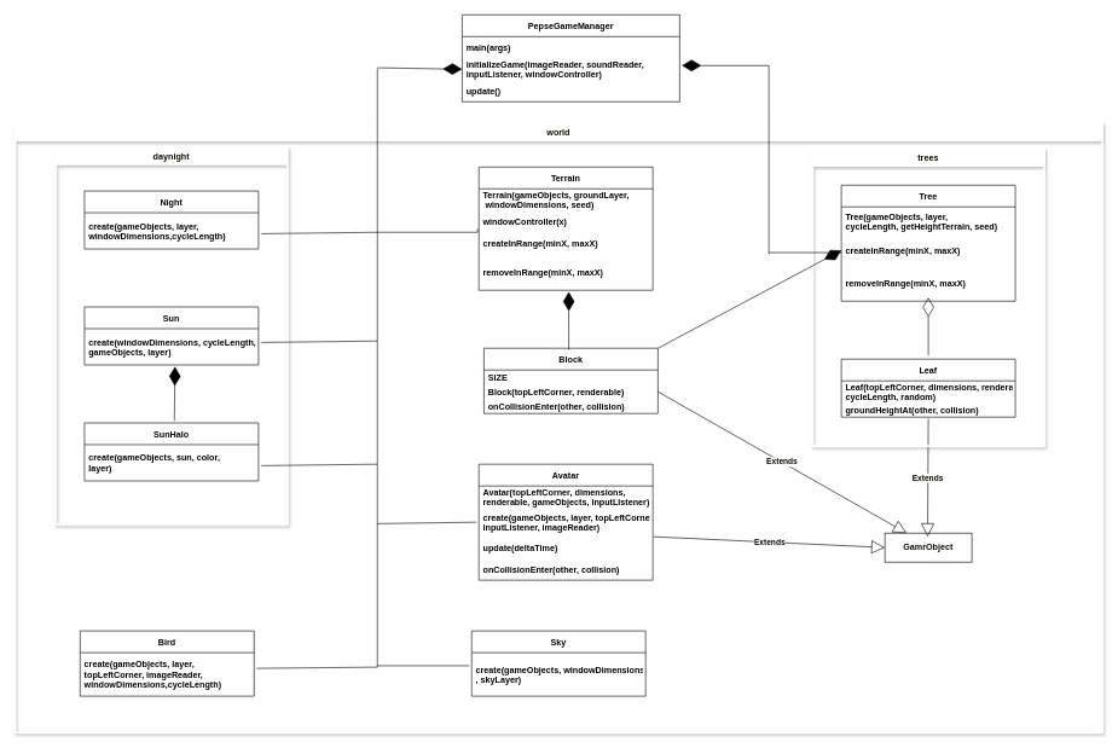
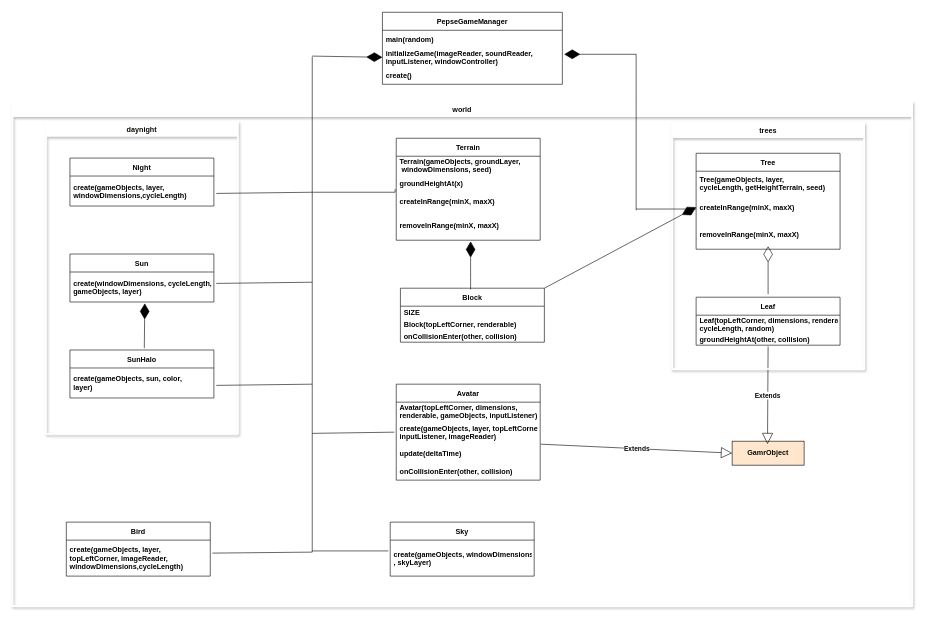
  <mxCell id="0" />
  <mxCell id="1" parent="0" />
  <mxCell id="2" value="PepseGameManager" style="swimlane;fontStyle=1;childLayout=stackLayout;horizontal=1;startSize=30;horizontalStack=0;resizeParent=1;resizeParentMax=0;resizeLast=0;collapsible=1;marginBottom=0;" parent="1" vertex="1"><mxGeometry x="637" y="20" width="300" height="120" as="geometry" /></mxCell>
- <mxCell id="3" value="main(args)" style="text;strokeColor=none;fillColor=none;align=left;verticalAlign=middle;spacingLeft=4;spacingRight=4;overflow=hidden;points=[[0,0.5],[1,0.5]];portConstraint=eastwest;rotatable=0;fontStyle=1" parent="2" vertex="1"><mxGeometry y="30" width="300" height="30" as="geometry" /></mxCell>
+ <mxCell id="3" value="main(random)" style="text;strokeColor=none;fillColor=none;align=left;verticalAlign=middle;spacingLeft=4;spacingRight=4;overflow=hidden;points=[[0,0.5],[1,0.5]];portConstraint=eastwest;rotatable=0;fontStyle=1" parent="2" vertex="1"><mxGeometry y="30" width="300" height="30" as="geometry" /></mxCell>
  <mxCell id="4" value="initializeGame(imageReader, soundReader,&#10;inputListener, windowController)" style="text;strokeColor=none;fillColor=none;align=left;verticalAlign=middle;spacingLeft=4;spacingRight=4;overflow=hidden;points=[[0,0.5],[1,0.5]];portConstraint=eastwest;rotatable=0;fontStyle=1" parent="2" vertex="1"><mxGeometry y="60" width="300" height="30" as="geometry" /></mxCell>
- <mxCell id="5" value="update()" style="text;strokeColor=none;fillColor=none;align=left;verticalAlign=middle;spacingLeft=4;spacingRight=4;overflow=hidden;points=[[0,0.5],[1,0.5]];portConstraint=eastwest;rotatable=0;fontStyle=1" parent="2" vertex="1"><mxGeometry y="90" width="300" height="30" as="geometry" /></mxCell>
+ <mxCell id="5" value="create()" style="text;strokeColor=none;fillColor=none;align=left;verticalAlign=middle;spacingLeft=4;spacingRight=4;overflow=hidden;points=[[0,0.5],[1,0.5]];portConstraint=eastwest;rotatable=0;fontStyle=1" parent="2" vertex="1"><mxGeometry y="90" width="300" height="30" as="geometry" /></mxCell>
  <mxCell id="6" value="Terrain" style="swimlane;fontStyle=1;childLayout=stackLayout;horizontal=1;startSize=30;horizontalStack=0;resizeParent=1;resizeParentMax=0;resizeLast=0;collapsible=1;marginBottom=0;" parent="1" vertex="1"><mxGeometry x="660" y="230" width="240" height="170" as="geometry" /></mxCell>
  <mxCell id="7" value="Terrain(gameObjects, groundLayer,&#10; windowDimensions, seed)" style="text;strokeColor=none;fillColor=none;align=left;verticalAlign=middle;spacingLeft=4;spacingRight=4;overflow=hidden;points=[[0,0.5],[1,0.5]];portConstraint=eastwest;rotatable=0;fontStyle=1" parent="6" vertex="1"><mxGeometry y="30" width="240" height="30" as="geometry" /></mxCell>
- <mxCell id="8" value="windowController(x)" style="text;strokeColor=none;fillColor=none;align=left;verticalAlign=middle;spacingLeft=4;spacingRight=4;overflow=hidden;points=[[0,0.5],[1,0.5]];portConstraint=eastwest;rotatable=0;fontStyle=1" parent="6" vertex="1"><mxGeometry y="60" width="240" height="30" as="geometry" /></mxCell>
+ <mxCell id="8" value="groundHeightAt(x)" style="text;strokeColor=none;fillColor=none;align=left;verticalAlign=middle;spacingLeft=4;spacingRight=4;overflow=hidden;points=[[0,0.5],[1,0.5]];portConstraint=eastwest;rotatable=0;fontStyle=1" parent="6" vertex="1"><mxGeometry y="60" width="240" height="30" as="geometry" /></mxCell>
  <mxCell id="9" value="createInRange(minX, maxX)" style="text;strokeColor=none;fillColor=none;align=left;verticalAlign=middle;spacingLeft=4;spacingRight=4;overflow=hidden;points=[[0,0.5],[1,0.5]];portConstraint=eastwest;rotatable=0;fontStyle=1" parent="6" vertex="1"><mxGeometry y="90" width="240" height="30" as="geometry" /></mxCell>
  <mxCell id="10" value="removeInRange(minX, maxX)" style="text;strokeColor=none;fillColor=none;align=left;verticalAlign=middle;spacingLeft=4;spacingRight=4;overflow=hidden;points=[[0,0.5],[1,0.5]];portConstraint=eastwest;rotatable=0;fontStyle=1" parent="6" vertex="1"><mxGeometry y="120" width="240" height="50" as="geometry" /></mxCell>
  <mxCell id="11" value="Night" style="swimlane;fontStyle=1;childLayout=stackLayout;horizontal=1;startSize=30;horizontalStack=0;resizeParent=1;resizeParentMax=0;resizeLast=0;collapsible=1;marginBottom=0;" parent="1" vertex="1"><mxGeometry x="116" y="263" width="240" height="80" as="geometry" /></mxCell>
  <mxCell id="12" value="create(gameObjects, layer, &#10;windowDimensions,cycleLength)" style="text;strokeColor=none;fillColor=none;align=left;verticalAlign=middle;spacingLeft=4;spacingRight=4;overflow=hidden;points=[[0,0.5],[1,0.5]];portConstraint=eastwest;rotatable=0;fontStyle=1" parent="11" vertex="1"><mxGeometry y="30" width="240" height="50" as="geometry" /></mxCell>
  <mxCell id="13" value="Sun" style="swimlane;fontStyle=1;childLayout=stackLayout;horizontal=1;startSize=30;horizontalStack=0;resizeParent=1;resizeParentMax=0;resizeLast=0;collapsible=1;marginBottom=0;" parent="1" vertex="1"><mxGeometry x="116" y="423" width="240" height="80" as="geometry" /></mxCell>
  <mxCell id="14" value="create(windowDimensions, cycleLength,&#10; gameObjects, layer)" style="text;strokeColor=none;fillColor=none;align=left;verticalAlign=middle;spacingLeft=4;spacingRight=4;overflow=hidden;points=[[0,0.5],[1,0.5]];portConstraint=eastwest;rotatable=0;fontStyle=1" parent="13" vertex="1"><mxGeometry y="30" width="240" height="50" as="geometry" /></mxCell>
  <mxCell id="15" value="SunHalo" style="swimlane;fontStyle=1;childLayout=stackLayout;horizontal=1;startSize=30;horizontalStack=0;resizeParent=1;resizeParentMax=0;resizeLast=0;collapsible=1;marginBottom=0;" parent="1" vertex="1"><mxGeometry x="116" y="583" width="240" height="80" as="geometry" /></mxCell>
  <mxCell id="16" value="create(gameObjects,  sun, color, &#10;layer)" style="text;strokeColor=none;fillColor=none;align=left;verticalAlign=middle;spacingLeft=4;spacingRight=4;overflow=hidden;points=[[0,0.5],[1,0.5]];portConstraint=eastwest;rotatable=0;fontStyle=1" parent="15" vertex="1"><mxGeometry y="30" width="240" height="50" as="geometry" /></mxCell>
  <mxCell id="17" value="Leaf" style="swimlane;fontStyle=1;childLayout=stackLayout;horizontal=1;startSize=30;horizontalStack=0;resizeParent=1;resizeParentMax=0;resizeLast=0;collapsible=1;marginBottom=0;" parent="1" vertex="1"><mxGeometry x="1160" y="495" width="240" height="80" as="geometry" /></mxCell>
  <mxCell id="18" value="Leaf(topLeftCorner, dimensions, renderable,&#10; cycleLength, random)" style="text;strokeColor=none;fillColor=none;align=left;verticalAlign=middle;spacingLeft=4;spacingRight=4;overflow=hidden;points=[[0,0.5],[1,0.5]];portConstraint=eastwest;rotatable=0;fontStyle=1" parent="17" vertex="1"><mxGeometry y="30" width="240" height="30" as="geometry" /></mxCell>
  <mxCell id="19" value="groundHeightAt(other, collision)" style="text;strokeColor=none;fillColor=none;align=left;verticalAlign=middle;spacingLeft=4;spacingRight=4;overflow=hidden;points=[[0,0.5],[1,0.5]];portConstraint=eastwest;rotatable=0;fontStyle=1" parent="17" vertex="1"><mxGeometry y="60" width="240" height="20" as="geometry" /></mxCell>
  <mxCell id="20" value="Tree" style="swimlane;fontStyle=1;childLayout=stackLayout;horizontal=1;startSize=30;horizontalStack=0;resizeParent=1;resizeParentMax=0;resizeLast=0;collapsible=1;marginBottom=0;" parent="1" vertex="1"><mxGeometry x="1160" y="255" width="240" height="160" as="geometry" /></mxCell>
  <mxCell id="21" value="Tree(gameObjects, layer, &#10;cycleLength, getHeightTerrain, seed)" style="text;strokeColor=none;fillColor=none;align=left;verticalAlign=middle;spacingLeft=4;spacingRight=4;overflow=hidden;points=[[0,0.5],[1,0.5]];portConstraint=eastwest;rotatable=0;fontStyle=1" parent="20" vertex="1"><mxGeometry y="30" width="240" height="40" as="geometry" /></mxCell>
  <mxCell id="22" value="createInRange(minX, maxX)" style="text;strokeColor=none;fillColor=none;align=left;verticalAlign=middle;spacingLeft=4;spacingRight=4;overflow=hidden;points=[[0,0.5],[1,0.5]];portConstraint=eastwest;rotatable=0;fontStyle=1" parent="20" vertex="1"><mxGeometry y="70" width="240" height="40" as="geometry" /></mxCell>
  <mxCell id="23" value="removeInRange(minX, maxX)" style="text;strokeColor=none;fillColor=none;align=left;verticalAlign=middle;spacingLeft=4;spacingRight=4;overflow=hidden;points=[[0,0.5],[1,0.5]];portConstraint=eastwest;rotatable=0;fontStyle=1" parent="20" vertex="1"><mxGeometry y="110" width="240" height="50" as="geometry" /></mxCell>
  <mxCell id="24" value="Avatar" style="swimlane;fontStyle=1;childLayout=stackLayout;horizontal=1;startSize=30;horizontalStack=0;resizeParent=1;resizeParentMax=0;resizeLast=0;collapsible=1;marginBottom=0;" parent="1" vertex="1"><mxGeometry x="660" y="640" width="240" height="160" as="geometry" /></mxCell>
  <mxCell id="25" value="Avatar(topLeftCorner, dimensions, &#10;renderable, gameObjects, inputListener)" style="text;strokeColor=none;fillColor=none;align=left;verticalAlign=middle;spacingLeft=4;spacingRight=4;overflow=hidden;points=[[0,0.5],[1,0.5]];portConstraint=eastwest;rotatable=0;fontStyle=1" parent="24" vertex="1"><mxGeometry y="30" width="240" height="30" as="geometry" /></mxCell>
  <mxCell id="26" value="Extends" style="endArrow=block;endSize=16;endFill=0;html=1;rounded=0;fontColor=#0D0A05;entryX=0;entryY=0.5;entryDx=0;entryDy=0;fontStyle=1;exitX=0.5;exitY=0;exitDx=0;exitDy=0;" parent="24" target="30" edge="1"><mxGeometry width="160" relative="1" as="geometry"><mxPoint x="240.83" y="100.0" as="sourcePoint" /><mxPoint x="240" y="-60" as="targetPoint" /></mxGeometry></mxCell>
  <mxCell id="27" value="create(gameObjects, layer, topLeftCorner,&#10;inputListener, imageReader)" style="text;strokeColor=none;fillColor=none;align=left;verticalAlign=middle;spacingLeft=4;spacingRight=4;overflow=hidden;points=[[0,0.5],[1,0.5]];portConstraint=eastwest;rotatable=0;fontStyle=1" parent="24" vertex="1"><mxGeometry y="60" width="240" height="40" as="geometry" /></mxCell>
  <mxCell id="28" value="update(deltaTime)" style="text;strokeColor=none;fillColor=none;align=left;verticalAlign=middle;spacingLeft=4;spacingRight=4;overflow=hidden;points=[[0,0.5],[1,0.5]];portConstraint=eastwest;rotatable=0;fontStyle=1" parent="24" vertex="1"><mxGeometry y="100" width="240" height="30" as="geometry" /></mxCell>
  <mxCell id="29" value="onCollisionEnter(other, collision)" style="text;strokeColor=none;fillColor=none;align=left;verticalAlign=middle;spacingLeft=4;spacingRight=4;overflow=hidden;points=[[0,0.5],[1,0.5]];portConstraint=eastwest;rotatable=0;fontStyle=1" parent="24" vertex="1"><mxGeometry y="130" width="240" height="30" as="geometry" /></mxCell>
- <mxCell id="30" value="&lt;font color=&quot;#0d0a05&quot;&gt;GamrObject&lt;/font&gt;" style="rounded=0;whiteSpace=wrap;html=1;fontStyle=1" parent="1" vertex="1"><mxGeometry x="1220" y="735" width="120" height="40" as="geometry" /></mxCell>
+ <mxCell id="30" value="&lt;font color=&quot;#0d0a05&quot;&gt;GamrObject&lt;/font&gt;" style="rounded=0;whiteSpace=wrap;html=1;fontStyle=1;fillColor=#ffe6cc;" parent="1" vertex="1"><mxGeometry x="1220" y="735" width="120" height="40" as="geometry" /></mxCell>
  <mxCell id="31" value="Extends" style="endArrow=block;endSize=16;endFill=0;html=1;rounded=0;fontColor=#0D0A05;fontStyle=1;exitX=0.5;exitY=0;exitDx=0;exitDy=0;" parent="1" edge="1"><mxGeometry width="160" relative="1" as="geometry"><mxPoint x="1280" y="577" as="sourcePoint" /><mxPoint x="1279" y="740" as="targetPoint" /></mxGeometry></mxCell>
- <mxCell id="32" value="Extends" style="endArrow=block;endSize=16;endFill=0;html=1;rounded=0;fontColor=#0D0A05;fontStyle=1;exitX=1;exitY=0.5;exitDx=0;exitDy=0;entryX=0.25;entryY=0;entryDx=0;entryDy=0;" parent="1" source="48" target="30" edge="1"><mxGeometry width="160" relative="1" as="geometry"><mxPoint x="970" y="770" as="sourcePoint" /><mxPoint x="1280" y="770" as="targetPoint" /></mxGeometry></mxCell>
  <mxCell id="33" value="daynight" style="swimlane;fontColor=#0D0A05;strokeColor=#FFFFFF;strokeWidth=3;fillColor=default;rounded=0;shadow=1;fontStyle=1" parent="1" vertex="1"><mxGeometry x="76" y="203" width="320" height="520" as="geometry" /></mxCell>
  <mxCell id="34" value="trees" style="swimlane;fontColor=#0D0A05;strokeColor=#FFFFFF;strokeWidth=3;fillColor=default;rounded=0;shadow=1;fontStyle=1" parent="1" vertex="1"><mxGeometry x="1120" y="205" width="320" height="410" as="geometry" /></mxCell>
  <mxCell id="35" value="world" style="swimlane;fontColor=#0D0A05;strokeColor=#FFFFFF;strokeWidth=3;fillColor=default;rounded=0;shadow=1;startSize=23;fontStyle=1" parent="1" vertex="1"><mxGeometry x="20" y="170" width="1500" height="840" as="geometry" /></mxCell>
  <mxCell id="36" value="" style="endArrow=none;html=1;rounded=0;fontColor=#0D0A05;fontStyle=1" parent="35" edge="1"><mxGeometry width="50" height="50" relative="1" as="geometry"><mxPoint x="1040" y="180" as="sourcePoint" /><mxPoint x="1040" y="-80" as="targetPoint" /></mxGeometry></mxCell>
  <mxCell id="37" value="" style="endArrow=diamondThin;endFill=0;endSize=24;html=1;rounded=0;fontColor=#0D0A05;fontStyle=1" parent="35" edge="1"><mxGeometry width="160" relative="1" as="geometry"><mxPoint x="1260" y="320" as="sourcePoint" /><mxPoint x="1260" y="240" as="targetPoint" /></mxGeometry></mxCell>
  <mxCell id="38" value="" style="endArrow=none;html=1;rounded=0;fontColor=#0D0A05;fontStyle=1" parent="35" edge="1"><mxGeometry width="50" height="50" relative="1" as="geometry"><mxPoint x="1040" y="178" as="sourcePoint" /><mxPoint x="1140" y="178" as="targetPoint" /></mxGeometry></mxCell>
  <mxCell id="39" value="" style="endArrow=none;html=1;rounded=0;fontColor=#0D0A05;entryX=-0.007;entryY=-0.173;entryDx=0;entryDy=0;entryPerimeter=0;fontStyle=1" parent="35" target="9" edge="1"><mxGeometry width="50" height="50" relative="1" as="geometry"><mxPoint x="500" y="150" as="sourcePoint" /><mxPoint x="600" y="150" as="targetPoint" /><Array as="points"><mxPoint x="638" y="150" /></Array></mxGeometry></mxCell>
  <mxCell id="40" value="" style="endArrow=none;html=1;rounded=0;fontColor=#0D0A05;entryX=-0.013;entryY=0.3;entryDx=0;entryDy=0;entryPerimeter=0;fontStyle=1" parent="35" target="51" edge="1"><mxGeometry width="50" height="50" relative="1" as="geometry"><mxPoint x="500" y="748" as="sourcePoint" /><mxPoint x="600" y="350" as="targetPoint" /></mxGeometry></mxCell>
  <mxCell id="41" value="" style="endArrow=none;html=1;rounded=0;fontColor=#0D0A05;entryX=-0.013;entryY=0.3;entryDx=0;entryDy=0;entryPerimeter=0;fontStyle=1" parent="35" edge="1"><mxGeometry width="50" height="50" relative="1" as="geometry"><mxPoint x="500" y="552" as="sourcePoint" /><mxPoint x="636.88" y="550" as="targetPoint" /></mxGeometry></mxCell>
  <mxCell id="42" value="" style="endArrow=none;html=1;rounded=0;fontColor=#0D0A05;fontStyle=1" parent="35" edge="1"><mxGeometry width="50" height="50" relative="1" as="geometry"><mxPoint x="340" y="472" as="sourcePoint" /><mxPoint x="500" y="470" as="targetPoint" /></mxGeometry></mxCell>
  <mxCell id="43" value="" style="endArrow=none;html=1;rounded=0;fontColor=#0D0A05;fontStyle=1" parent="35" edge="1"><mxGeometry width="50" height="50" relative="1" as="geometry"><mxPoint x="340" y="302" as="sourcePoint" /><mxPoint x="500" y="300" as="targetPoint" /></mxGeometry></mxCell>
  <mxCell id="44" value="" style="endArrow=none;html=1;rounded=0;fontColor=#0D0A05;fontStyle=1" parent="35" edge="1"><mxGeometry width="50" height="50" relative="1" as="geometry"><mxPoint x="340" y="152" as="sourcePoint" /><mxPoint x="500" y="150" as="targetPoint" /></mxGeometry></mxCell>
  <mxCell id="45" value="" style="endArrow=diamondThin;endFill=1;endSize=24;html=1;rounded=0;fontColor=#0D0A05;entryX=0.52;entryY=1.044;entryDx=0;entryDy=0;entryPerimeter=0;fontStyle=1" parent="35" target="14" edge="1"><mxGeometry width="160" relative="1" as="geometry"><mxPoint x="220" y="410" as="sourcePoint" /><mxPoint x="380" y="410" as="targetPoint" /></mxGeometry></mxCell>
  <mxCell id="46" value="Block" style="swimlane;fontStyle=1;childLayout=stackLayout;horizontal=1;startSize=30;horizontalStack=0;resizeParent=1;resizeParentMax=0;resizeLast=0;collapsible=1;marginBottom=0;" parent="35" vertex="1"><mxGeometry x="647" y="310" width="240" height="90" as="geometry" /></mxCell>
  <mxCell id="47" value="SIZE" style="text;strokeColor=none;fillColor=none;align=left;verticalAlign=middle;spacingLeft=4;spacingRight=4;overflow=hidden;points=[[0,0.5],[1,0.5]];portConstraint=eastwest;rotatable=0;fontStyle=1" parent="46" vertex="1"><mxGeometry y="30" width="240" height="20" as="geometry" /></mxCell>
  <mxCell id="48" value="Block(topLeftCorner, renderable)" style="text;strokeColor=none;fillColor=none;align=left;verticalAlign=middle;spacingLeft=4;spacingRight=4;overflow=hidden;points=[[0,0.5],[1,0.5]];portConstraint=eastwest;rotatable=0;fontStyle=1" parent="46" vertex="1"><mxGeometry y="50" width="240" height="20" as="geometry" /></mxCell>
  <mxCell id="49" value="onCollisionEnter(other, collision)" style="text;strokeColor=none;fillColor=none;align=left;verticalAlign=middle;spacingLeft=4;spacingRight=4;overflow=hidden;points=[[0,0.5],[1,0.5]];portConstraint=eastwest;rotatable=0;fontStyle=1" parent="46" vertex="1"><mxGeometry y="70" width="240" height="20" as="geometry" /></mxCell>
  <mxCell id="50" value="Sky" style="swimlane;fontStyle=1;childLayout=stackLayout;horizontal=1;startSize=30;horizontalStack=0;resizeParent=1;resizeParentMax=0;resizeLast=0;collapsible=1;marginBottom=0;" parent="35" vertex="1"><mxGeometry x="630" y="700" width="240" height="90" as="geometry" /></mxCell>
  <mxCell id="51" value="create(gameObjects, windowDimensions&#10;, skyLayer)" style="text;strokeColor=none;fillColor=none;align=left;verticalAlign=middle;spacingLeft=4;spacingRight=4;overflow=hidden;points=[[0,0.5],[1,0.5]];portConstraint=eastwest;rotatable=0;fontStyle=1" parent="50" vertex="1"><mxGeometry y="30" width="240" height="60" as="geometry" /></mxCell>
  <mxCell id="52" value="Bird" style="swimlane;fontStyle=1;childLayout=stackLayout;horizontal=1;startSize=30;horizontalStack=0;resizeParent=1;resizeParentMax=0;resizeLast=0;collapsible=1;marginBottom=0;" vertex="1" parent="35"><mxGeometry x="90" y="700" width="240" height="90" as="geometry" /></mxCell>
  <mxCell id="53" value="create(gameObjects,  layer, &#10;topLeftCorner, imageReader, &#10;windowDimensions,cycleLength)" style="text;strokeColor=none;fillColor=none;align=left;verticalAlign=middle;spacingLeft=4;spacingRight=4;overflow=hidden;points=[[0,0.5],[1,0.5]];portConstraint=eastwest;rotatable=0;fontStyle=1" vertex="1" parent="52"><mxGeometry y="30" width="240" height="60" as="geometry" /></mxCell>
  <mxCell id="54" value="" style="endArrow=none;html=1;rounded=0;fontColor=#0D0A05;fontStyle=1;exitX=1.014;exitY=0.361;exitDx=0;exitDy=0;exitPerimeter=0;" edge="1" parent="35" source="53"><mxGeometry width="50" height="50" relative="1" as="geometry"><mxPoint x="360" y="750" as="sourcePoint" /><mxPoint x="500" y="750" as="targetPoint" /></mxGeometry></mxCell>
  <mxCell id="55" value="" style="endArrow=none;html=1;rounded=0;fontColor=#0D0A05;fontStyle=1" parent="1" edge="1"><mxGeometry width="50" height="50" relative="1" as="geometry"><mxPoint x="520" y="920" as="sourcePoint" /><mxPoint x="520" y="94" as="targetPoint" /></mxGeometry></mxCell>
  <mxCell id="56" value="" style="endArrow=diamondThin;endFill=1;endSize=24;html=1;rounded=0;fontColor=#0D0A05;entryX=0;entryY=0.5;entryDx=0;entryDy=0;fontStyle=1" parent="1" target="4" edge="1"><mxGeometry width="160" relative="1" as="geometry"><mxPoint x="520" y="93" as="sourcePoint" /><mxPoint x="680" y="93" as="targetPoint" /></mxGeometry></mxCell>
  <mxCell id="57" value="" style="endArrow=diamondThin;endFill=1;endSize=24;html=1;rounded=0;fontColor=#0D0A05;fontStyle=1" parent="1" edge="1"><mxGeometry width="160" relative="1" as="geometry"><mxPoint x="1060" y="90" as="sourcePoint" /><mxPoint x="940" y="90" as="targetPoint" /></mxGeometry></mxCell>
  <mxCell id="58" value="" style="endArrow=diamondThin;endFill=1;endSize=24;html=1;rounded=0;fontColor=#0D0A05;fontStyle=1" parent="1" edge="1"><mxGeometry width="160" relative="1" as="geometry"><mxPoint x="784" y="482" as="sourcePoint" /><mxPoint x="784" y="402" as="targetPoint" /><Array as="points"><mxPoint x="784" y="462" /></Array></mxGeometry></mxCell>
  <mxCell id="59" value="" style="endArrow=diamondThin;endFill=1;endSize=24;html=1;rounded=0;fontColor=#0D0A05;fontStyle=1;exitX=1;exitY=0;exitDx=0;exitDy=0;entryX=0;entryY=0.5;entryDx=0;entryDy=0;" parent="1" source="46" target="22" edge="1"><mxGeometry width="160" relative="1" as="geometry"><mxPoint x="930" y="460" as="sourcePoint" /><mxPoint x="930" y="380" as="targetPoint" /><Array as="points" /></mxGeometry></mxCell>
